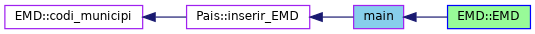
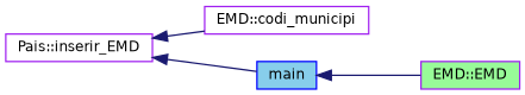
  digraph {
    rankdir=LR
    node [color=purple fillcolor=white fontname=Helvetica fontsize=10 shape=record style=filled]
    edge [color=midnightblue dir=back fontname=Helvetica fontsize=10 labelfontname=Helvetica labelfontsize=10 style=solid]
    n1 [fontcolor=black height=0.2 label="EMD::codi_municipi" width=0.4]
    n2 [height=0.2 label="Pais::inserir_EMD" width=0.4]
-   n3 [color=blue fillcolor=palegreen height=0.2 label="EMD::EMD" width=0.4]
-   n4 [fillcolor=skyblue height=0.2 label=main width=0.4]
-   n1 -> n2
+   n3 [fillcolor=palegreen height=0.2 label="EMD::EMD" width=0.4]
+   n4 [color=blue fillcolor=skyblue height=0.2 label=main width=0.4]
+   n2 -> n1
    n2 -> n4
    n4 -> n3
  }
